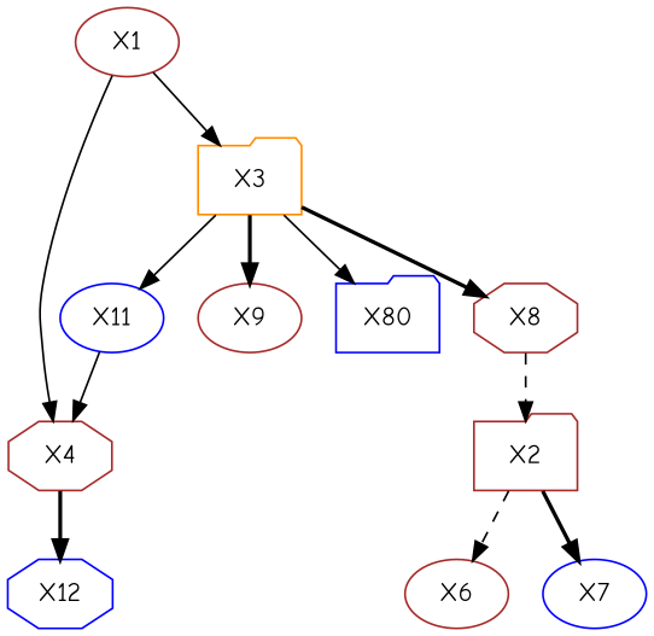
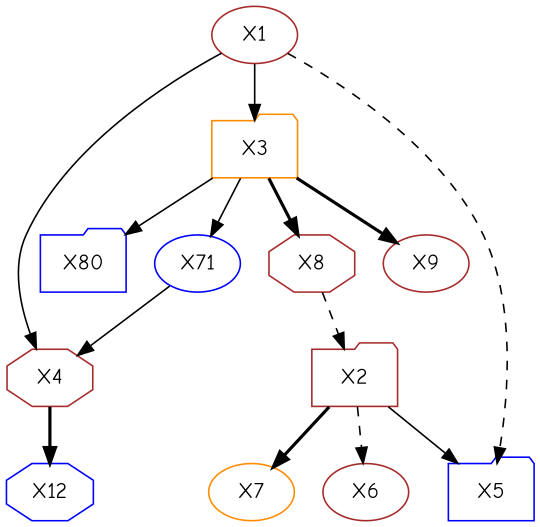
  digraph {
    fontname="Comic Neue"
    node [color=brown fontname="Comic Neue" shape=ellipse]
    edge [color=black fontname="Comic Neue" style=solid]
    X4 [shape=octagon]
-   X11 [color=blue]
+   X11 [color=blue label=X71]
    X12 [color=blue shape=octagon]
    X9
    n5 [color=blue label=X80 shape=folder]
    X3 [color=darkorange shape=folder]
    X8 [shape=octagon]
    X1
+   X5 [color=blue shape=folder]
    X2 [shape=folder]
    X6
-   X7 [color=blue]
+   X7 [color=darkorange]
    subgraph sub_1 {
    }
    subgraph sub_2 {
      X4
      X11
      X12
      X9
      n5
      X3
      X8
      X1
+     X5
      X2
      X6
      X7
    }
    X4 -> X12 [style=bold]
    X11 -> X4
    X3 -> X11
    X3 -> X9 [style=bold]
    X3 -> n5
    X3 -> X8 [style=bold]
    X8 -> X2 [style=dashed]
    X1 -> X4
    X1 -> X3
+   X1 -> X5 [style=dashed]
+   X2 -> X5
    X2 -> X6 [style=dashed]
    X2 -> X7 [style=bold]
  }
